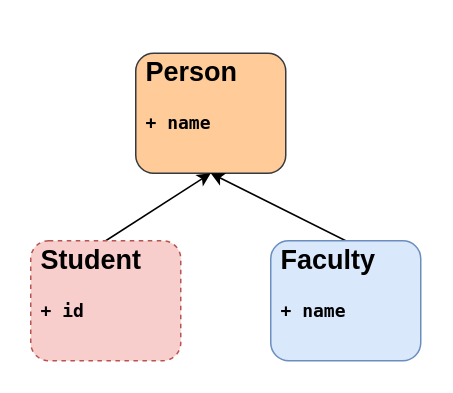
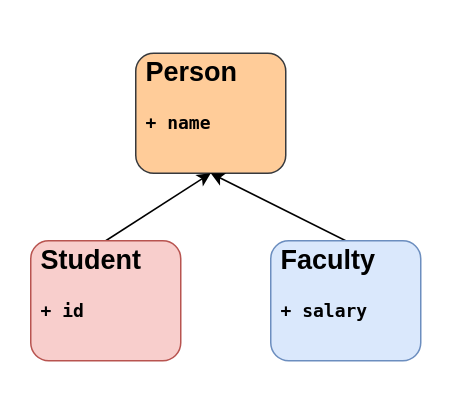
  <mxCell id="0" />
  <mxCell id="1" parent="0" />
  <mxCell id="2" value="" style="group" vertex="1" connectable="0" parent="1"><mxGeometry x="20" y="20" width="260" height="220" as="geometry" /></mxCell>
  <mxCell id="3" value="&lt;h2&gt;Person&lt;/h2&gt;&lt;pre style=&quot;text-align: left;&quot;&gt;&lt;b&gt;+ name&lt;/b&gt;&lt;/pre&gt;&lt;pre style=&quot;text-align: left;&quot;&gt;&lt;br&gt;&lt;/pre&gt;" style="rounded=1;whiteSpace=wrap;html=1;fontFamily=Helvetica;align=left;fillColor=#ffcc99;strokeColor=#36393d;spacingLeft=5;" parent="2" vertex="1"><mxGeometry x="70" y="15" width="100" height="80" as="geometry" /></mxCell>
  <mxCell id="4" style="edgeStyle=none;shape=connector;rounded=0;orthogonalLoop=1;jettySize=auto;html=1;exitX=0.5;exitY=0;exitDx=0;exitDy=0;entryX=0.5;entryY=1;entryDx=0;entryDy=0;labelBackgroundColor=default;strokeColor=default;fontFamily=Helvetica;fontSize=11;fontColor=default;endArrow=classic;endFill=1;" parent="2" source="5" target="3" edge="1"><mxGeometry relative="1" as="geometry" /></mxCell>
- <mxCell id="5" value="&lt;h2&gt;Student&lt;/h2&gt;&lt;pre style=&quot;text-align: left;&quot;&gt;&lt;b&gt;+ id&lt;/b&gt;&lt;/pre&gt;&lt;pre style=&quot;text-align: left;&quot;&gt;&lt;b&gt;&lt;br&gt;&lt;/b&gt;&lt;/pre&gt;" style="rounded=1;whiteSpace=wrap;html=1;fontFamily=Helvetica;align=left;fillColor=#f8cecc;strokeColor=#b85450;spacingLeft=5;dashed=1;" parent="2" vertex="1"><mxGeometry y="140" width="100" height="80" as="geometry" /></mxCell>
+ <mxCell id="5" value="&lt;h2&gt;Student&lt;/h2&gt;&lt;pre style=&quot;text-align: left;&quot;&gt;&lt;b&gt;+ id&lt;/b&gt;&lt;/pre&gt;&lt;pre style=&quot;text-align: left;&quot;&gt;&lt;b&gt;&lt;br&gt;&lt;/b&gt;&lt;/pre&gt;" style="rounded=1;whiteSpace=wrap;html=1;fontFamily=Helvetica;align=left;fillColor=#f8cecc;strokeColor=#b85450;spacingLeft=5;" parent="2" vertex="1"><mxGeometry y="140" width="100" height="80" as="geometry" /></mxCell>
  <mxCell id="6" style="edgeStyle=none;shape=connector;rounded=0;orthogonalLoop=1;jettySize=auto;html=1;exitX=0.5;exitY=0;exitDx=0;exitDy=0;labelBackgroundColor=default;strokeColor=default;fontFamily=Helvetica;fontSize=11;fontColor=default;endArrow=classic;endFill=1;entryX=0.5;entryY=1;entryDx=0;entryDy=0;" parent="2" source="7" target="3" edge="1"><mxGeometry relative="1" as="geometry"><mxPoint x="130" y="100" as="targetPoint" /></mxGeometry></mxCell>
- <mxCell id="7" value="&lt;h2&gt;Faculty&lt;/h2&gt;&lt;pre style=&quot;text-align: left;&quot;&gt;&lt;b&gt;+ name&lt;/b&gt;&lt;/pre&gt;&lt;pre style=&quot;text-align: left;&quot;&gt;&lt;b&gt;&lt;br&gt;&lt;/b&gt;&lt;/pre&gt;" style="rounded=1;whiteSpace=wrap;html=1;fontFamily=Helvetica;align=left;fillColor=#dae8fc;strokeColor=#6c8ebf;spacingLeft=5;" parent="2" vertex="1"><mxGeometry x="160" y="140" width="100" height="80" as="geometry" /></mxCell>
+ <mxCell id="7" value="&lt;h2&gt;Faculty&lt;/h2&gt;&lt;pre style=&quot;text-align: left;&quot;&gt;&lt;b&gt;+ salary&lt;/b&gt;&lt;/pre&gt;&lt;pre style=&quot;text-align: left;&quot;&gt;&lt;b&gt;&lt;br&gt;&lt;/b&gt;&lt;/pre&gt;" style="rounded=1;whiteSpace=wrap;html=1;fontFamily=Helvetica;align=left;fillColor=#dae8fc;strokeColor=#6c8ebf;spacingLeft=5;" parent="2" vertex="1"><mxGeometry x="160" y="140" width="100" height="80" as="geometry" /></mxCell>
